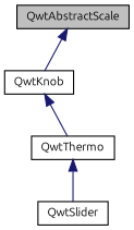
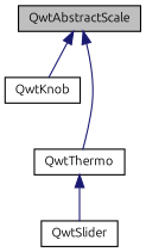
  digraph {
    fontname=Ubuntu
    node [color=black fillcolor=white fontname=Ubuntu fontsize=10 shape=record style=filled]
    edge [color=midnightblue dir=back fontname=Ubuntu fontsize=10 labelfontname=FreeSans labelfontsize=10 style=solid]
    n1 [fillcolor=grey75 fontcolor=black height=0.2 label=QwtAbstractScale width=0.4]
    n2 [height=0.2 label=QwtKnob width=0.4]
    n3 [height=0.2 label=QwtThermo width=0.4]
    n4 [height=0.2 label=QwtSlider width=0.4]
    n1 -> n2
-   n2 -> n3
+   n1 -> n3
    n3 -> n4
  }
